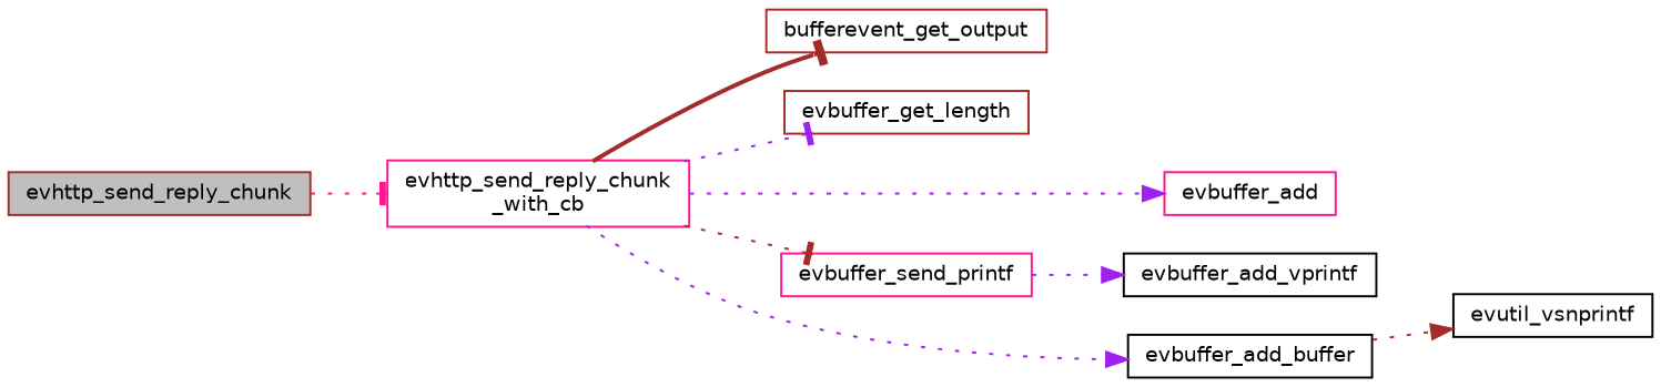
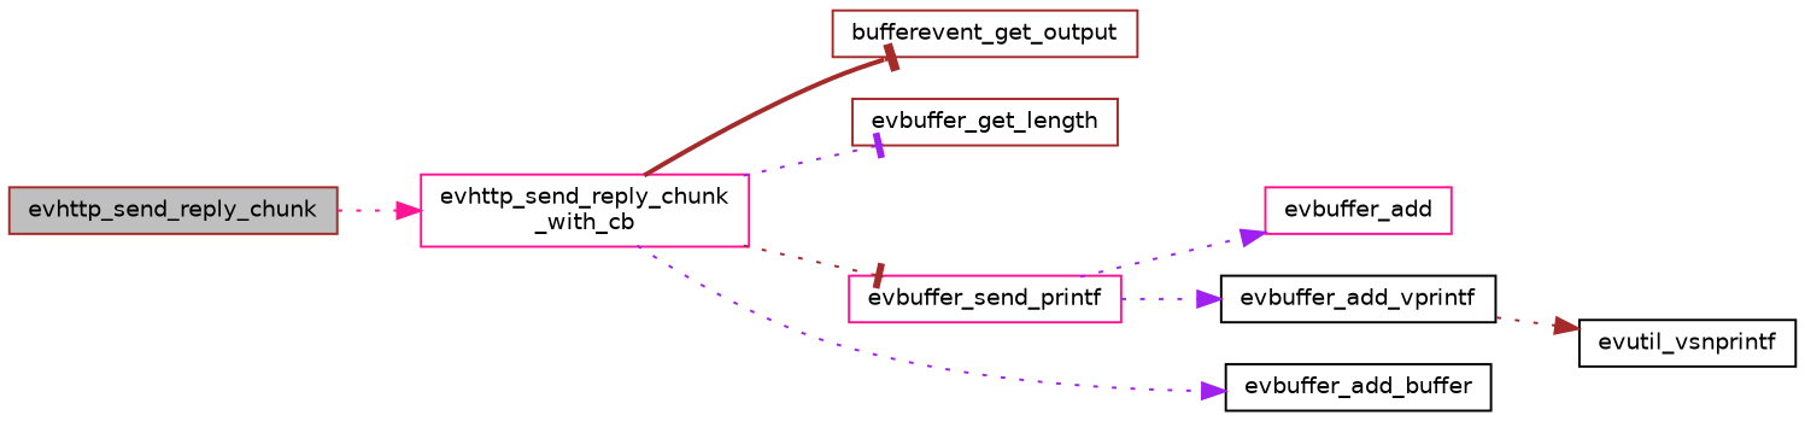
  digraph {
    rankdir=LR
    node [color=brown fillcolor=white fontname=Helvetica fontsize=10 shape=record style=filled]
    edge [arrowhead=tee color=purple fontname=Helvetica fontsize=10 labelfontname=Helvetica labelfontsize=10 style=dotted]
    n1 [fillcolor=grey75 fontcolor=black height=0.2 label=evhttp_send_reply_chunk width=0.4]
    n2 [color=deeppink height=0.2 label="evhttp_send_reply_chunk\l_with_cb" width=0.4]
    n3 [height=0.2 label=bufferevent_get_output width=0.4]
    n4 [height=0.2 label=evbuffer_get_length width=0.4]
    n5 [color=deeppink height=0.2 label=evbuffer_send_printf width=0.4]
    n6 [color=black height=0.2 label=evbuffer_add_buffer width=0.4]
    n7 [color=deeppink height=0.2 label=evbuffer_add width=0.4]
    n8 [color=black height=0.2 label=evbuffer_add_vprintf width=0.4]
    n9 [color=black height=0.2 label=evutil_vsnprintf width=0.4]
-   n1 -> n2 [color=deeppink]
+   n1 -> n2 [arrowhead=normal color=deeppink]
    n2 -> n3 [color=brown style=bold]
    n2 -> n4
    n2 -> n5 [color=brown]
    n2 -> n6 [arrowhead=normal]
-   n2 -> n7 [arrowhead=normal]
+   n5 -> n7 [arrowhead=normal]
    n5 -> n8 [arrowhead=normal]
-   n6 -> n9 [arrowhead=normal color=brown]
+   n8 -> n9 [arrowhead=normal color=brown]
  }
